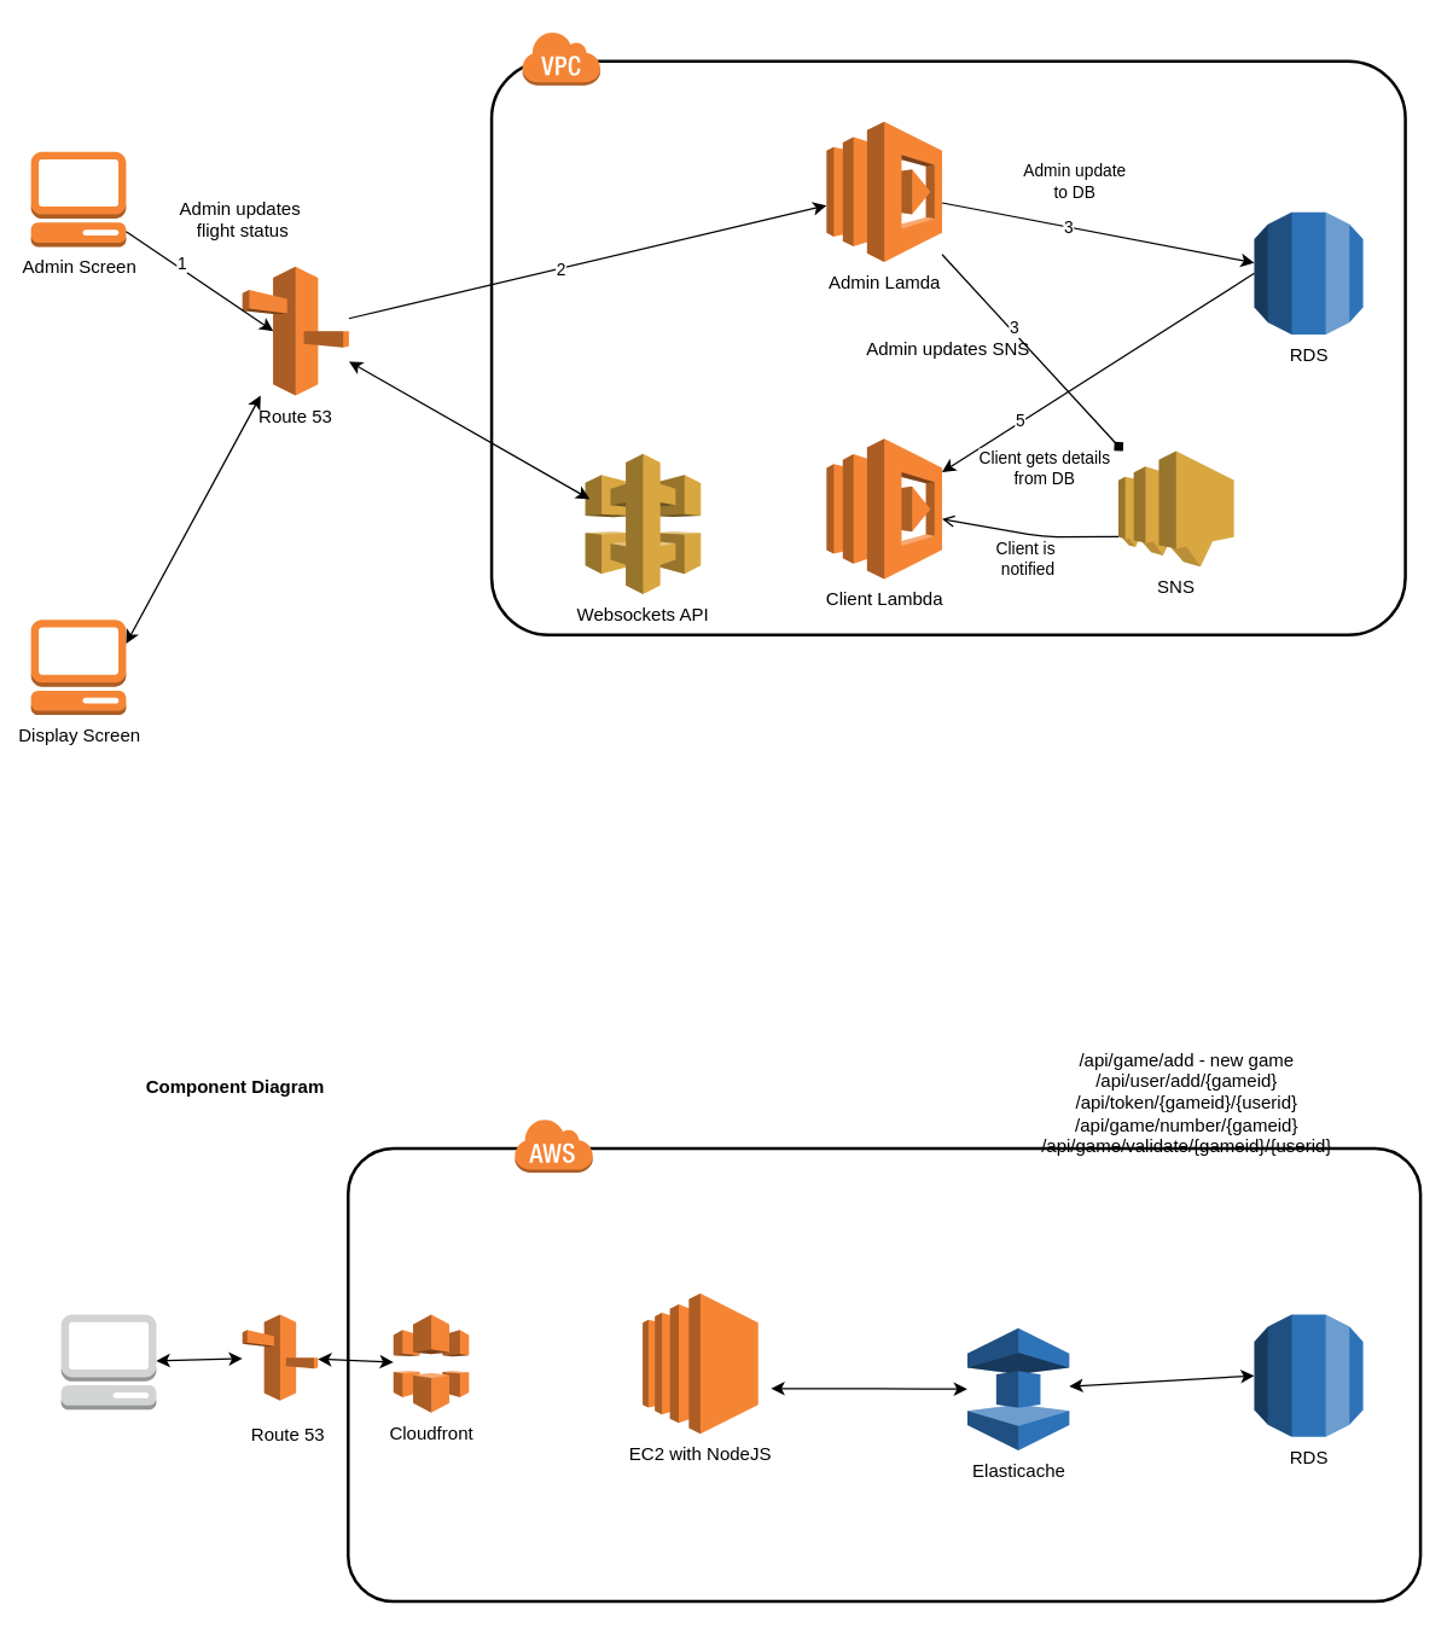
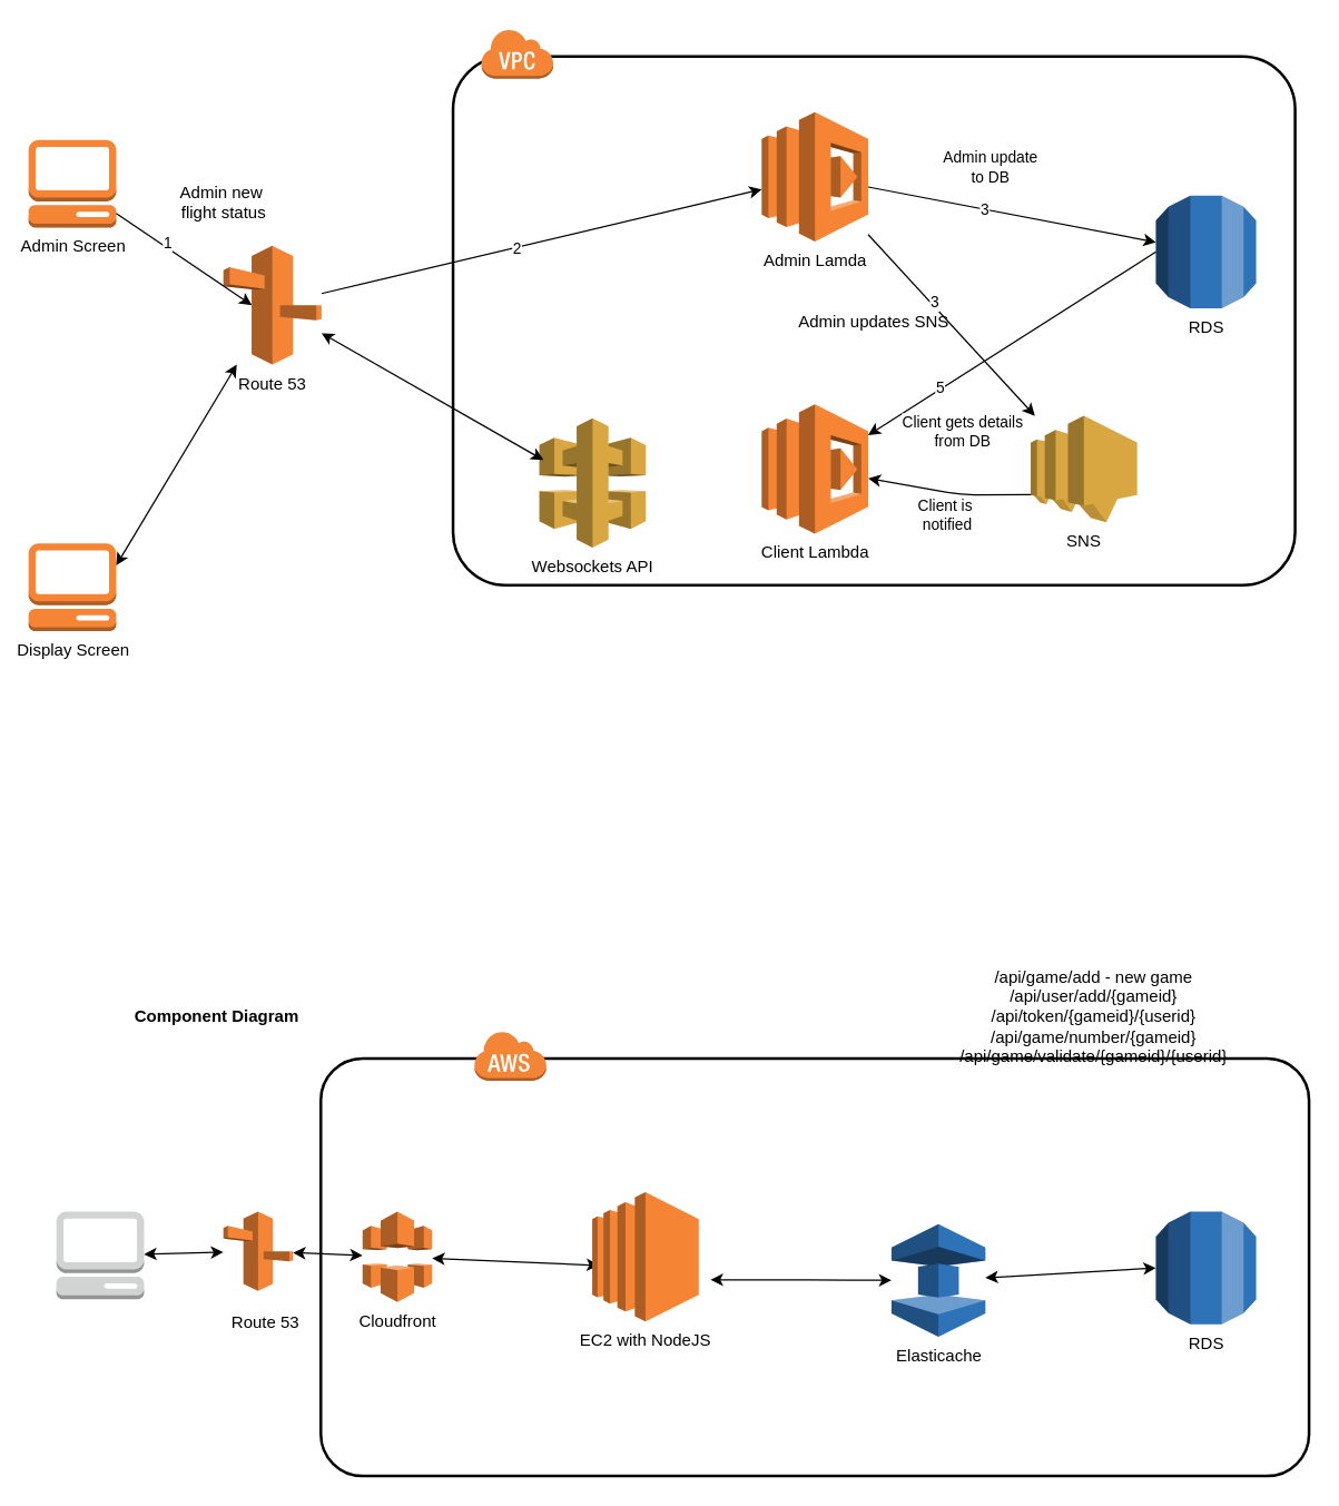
  <mxCell id="0" />
  <mxCell id="1" parent="0" />
  <mxCell id="2" value="" style="rounded=1;arcSize=10;dashed=0;fillColor=none;gradientColor=none;strokeWidth=2;" vertex="1" parent="1"><mxGeometry x="230" y="760" width="710" height="300" as="geometry" /></mxCell>
- <mxCell id="3" value="&lt;b&gt;Component Diagram&lt;/b&gt;" style="text;html=1;align=center;verticalAlign=middle;resizable=0;points=[];autosize=1;strokeColor=none;" vertex="1" parent="1"><mxGeometry x="90" y="710" width="130" height="20" as="geometry" /></mxCell>
+ <mxCell id="3" value="&lt;b&gt;Component Diagram&lt;/b&gt;" style="text;html=1;align=center;verticalAlign=middle;resizable=0;points=[];autosize=1;strokeColor=none;" vertex="1" parent="1"><mxGeometry x="90" y="720" width="130" height="20" as="geometry" /></mxCell>
  <mxCell id="4" value="" style="outlineConnect=0;dashed=0;verticalLabelPosition=bottom;verticalAlign=top;align=center;html=1;shape=mxgraph.aws3.management_console;fillColor=#D2D3D3;gradientColor=none;" vertex="1" parent="1"><mxGeometry x="40" y="870" width="63" height="63" as="geometry" /></mxCell>
  <mxCell id="5" value="Cloudfront" style="outlineConnect=0;dashed=0;verticalLabelPosition=bottom;verticalAlign=top;align=center;html=1;shape=mxgraph.aws3.cloudfront;fillColor=#F58536;gradientColor=none;" vertex="1" parent="1"><mxGeometry x="260" y="870" width="50" height="65" as="geometry" /></mxCell>
  <mxCell id="6" value="" style="outlineConnect=0;dashed=0;verticalLabelPosition=bottom;verticalAlign=top;align=center;html=1;shape=mxgraph.aws3.route_53;fillColor=#F58536;gradientColor=none;" vertex="1" parent="1"><mxGeometry x="160" y="870" width="50" height="57" as="geometry" /></mxCell>
  <mxCell id="7" value="Elasticache" style="outlineConnect=0;dashed=0;verticalLabelPosition=bottom;verticalAlign=top;align=center;html=1;shape=mxgraph.aws3.elasticache;fillColor=#2E73B8;gradientColor=none;" vertex="1" parent="1"><mxGeometry x="640" y="879" width="67.5" height="81" as="geometry" /></mxCell>
  <mxCell id="8" value="Route 53" style="text;html=1;align=center;verticalAlign=middle;resizable=0;points=[];autosize=1;strokeColor=none;" vertex="1" parent="1"><mxGeometry x="160" y="940" width="60" height="20" as="geometry" /></mxCell>
  <mxCell id="9" value="" style="endArrow=classic;startArrow=classic;html=1;" edge="1" parent="1" source="4" target="6"><mxGeometry width="50" height="50" relative="1" as="geometry"><mxPoint x="100" y="940" as="sourcePoint" /><mxPoint x="150" y="890" as="targetPoint" /></mxGeometry></mxCell>
  <mxCell id="10" value="" style="endArrow=classic;startArrow=classic;html=1;" edge="1" parent="1" source="6" target="5"><mxGeometry width="50" height="50" relative="1" as="geometry"><mxPoint x="205" y="975" as="sourcePoint" /><mxPoint x="255" y="925" as="targetPoint" /></mxGeometry></mxCell>
+ <mxCell id="11" value="" style="endArrow=classic;startArrow=classic;html=1;entryX=0.065;entryY=0.566;entryDx=0;entryDy=0;entryPerimeter=0;" edge="1" parent="1" source="5" target="15"><mxGeometry width="50" height="50" relative="1" as="geometry"><mxPoint x="220" y="1030" as="sourcePoint" /><mxPoint x="360" y="921" as="targetPoint" /></mxGeometry></mxCell>
  <mxCell id="12" value="" style="endArrow=classic;startArrow=classic;html=1;entryX=0;entryY=0.5;entryDx=0;entryDy=0;entryPerimeter=0;" edge="1" parent="1" source="7" target="14"><mxGeometry width="50" height="50" relative="1" as="geometry"><mxPoint x="707.5" y="990" as="sourcePoint" /><mxPoint x="820" y="886.5" as="targetPoint" /></mxGeometry></mxCell>
  <mxCell id="13" value="/api/game/add - new game&lt;br&gt;/api/user/add/{gameid}&lt;br&gt;/api/token/{gameid}/{userid}&lt;br&gt;/api/game/number/{gameid}&lt;br&gt;/api/game/validate/{gameid}/{userid}" style="text;html=1;align=center;verticalAlign=middle;resizable=0;points=[];autosize=1;strokeColor=none;" vertex="1" parent="1"><mxGeometry x="680" y="690" width="210" height="80" as="geometry" /></mxCell>
  <mxCell id="14" value="RDS" style="outlineConnect=0;dashed=0;verticalLabelPosition=bottom;verticalAlign=top;align=center;html=1;shape=mxgraph.aws3.rds;fillColor=#2E73B8;gradientColor=none;" vertex="1" parent="1"><mxGeometry x="830" y="870" width="72" height="81" as="geometry" /></mxCell>
  <mxCell id="15" value="EC2 with NodeJS" style="outlineConnect=0;dashed=0;verticalLabelPosition=bottom;verticalAlign=top;align=center;html=1;shape=mxgraph.aws3.ec2;fillColor=#F58534;gradientColor=none;" vertex="1" parent="1"><mxGeometry x="425" y="856" width="76.5" height="93" as="geometry" /></mxCell>
  <mxCell id="16" value="" style="endArrow=classic;startArrow=classic;html=1;" edge="1" parent="1" target="7"><mxGeometry width="50" height="50" relative="1" as="geometry"><mxPoint x="510" y="919" as="sourcePoint" /><mxPoint x="439.973" y="918.638" as="targetPoint" /><Array as="points"><mxPoint x="570" y="919" /></Array></mxGeometry></mxCell>
  <mxCell id="17" value="" style="dashed=0;html=1;shape=mxgraph.aws3.cloud;fillColor=#F58536;gradientColor=none;dashed=0;" vertex="1" parent="1"><mxGeometry x="340" y="740" width="52" height="36" as="geometry" /></mxCell>
  <mxCell id="18" value="Admin Screen" style="outlineConnect=0;dashed=0;verticalLabelPosition=bottom;verticalAlign=top;align=center;html=1;shape=mxgraph.aws3.management_console;fillColor=#F58534;gradientColor=none;" vertex="1" parent="1"><mxGeometry x="20" y="100" width="63" height="63" as="geometry" /></mxCell>
  <mxCell id="19" value="Route 53" style="outlineConnect=0;dashed=0;verticalLabelPosition=bottom;verticalAlign=top;align=center;html=1;shape=mxgraph.aws3.route_53;fillColor=#F58536;gradientColor=none;" vertex="1" parent="1"><mxGeometry x="160" y="176" width="70.5" height="85.5" as="geometry" /></mxCell>
  <mxCell id="20" value="Admin updates SNS" style="rounded=1;arcSize=10;dashed=0;fillColor=none;gradientColor=none;strokeWidth=2;" vertex="1" parent="1"><mxGeometry x="325" y="40" width="605" height="380" as="geometry" /></mxCell>
  <mxCell id="21" value="" style="dashed=0;html=1;shape=mxgraph.aws3.virtual_private_cloud;fillColor=#F58536;gradientColor=none;dashed=0;" vertex="1" parent="1"><mxGeometry x="345" y="20" width="52" height="36" as="geometry" /></mxCell>
  <mxCell id="22" value="Admin Lamda" style="outlineConnect=0;dashed=0;verticalLabelPosition=bottom;verticalAlign=top;align=center;html=1;shape=mxgraph.aws3.lambda;fillColor=#F58534;gradientColor=none;" vertex="1" parent="1"><mxGeometry x="546.75" y="80" width="76.5" height="93" as="geometry" /></mxCell>
- <mxCell id="23" value="Display Screen" style="outlineConnect=0;dashed=0;verticalLabelPosition=bottom;verticalAlign=top;align=center;html=1;shape=mxgraph.aws3.management_console;fillColor=#F58534;gradientColor=none;" vertex="1" parent="1"><mxGeometry x="20" y="410" width="63" height="63" as="geometry" /></mxCell>
+ <mxCell id="23" value="Display Screen" style="outlineConnect=0;dashed=0;verticalLabelPosition=bottom;verticalAlign=top;align=center;html=1;shape=mxgraph.aws3.management_console;fillColor=#F58534;gradientColor=none;" vertex="1" parent="1"><mxGeometry x="20" y="390" width="63" height="63" as="geometry" /></mxCell>
  <mxCell id="24" value="Client Lambda" style="outlineConnect=0;dashed=0;verticalLabelPosition=bottom;verticalAlign=top;align=center;html=1;shape=mxgraph.aws3.lambda;fillColor=#F58534;gradientColor=none;" vertex="1" parent="1"><mxGeometry x="546.75" y="290" width="76.5" height="93" as="geometry" /></mxCell>
  <mxCell id="25" value="RDS" style="outlineConnect=0;dashed=0;verticalLabelPosition=bottom;verticalAlign=top;align=center;html=1;shape=mxgraph.aws3.rds;fillColor=#2E73B8;gradientColor=none;" vertex="1" parent="1"><mxGeometry x="830" y="140" width="72" height="81" as="geometry" /></mxCell>
  <mxCell id="26" value="" style="endArrow=classic;html=1;entryX=0.29;entryY=0.5;entryDx=0;entryDy=0;entryPerimeter=0;" edge="1" parent="1" source="18" target="19"><mxGeometry width="50" height="50" relative="1" as="geometry"><mxPoint x="60" y="320" as="sourcePoint" /><mxPoint x="110" y="270" as="targetPoint" /></mxGeometry></mxCell>
  <mxCell id="27" value="1" style="edgeLabel;html=1;align=center;verticalAlign=middle;resizable=0;points=[];" vertex="1" connectable="0" parent="26"><mxGeometry x="-0.288" y="3" relative="1" as="geometry"><mxPoint as="offset" /></mxGeometry></mxCell>
  <mxCell id="28" value="" style="endArrow=classic;html=1;" edge="1" parent="1" source="19" target="22"><mxGeometry width="50" height="50" relative="1" as="geometry"><mxPoint x="480" y="270" as="sourcePoint" /><mxPoint x="530" y="220" as="targetPoint" /></mxGeometry></mxCell>
  <mxCell id="29" value="2" style="edgeLabel;html=1;align=center;verticalAlign=middle;resizable=0;points=[];" vertex="1" connectable="0" parent="28"><mxGeometry x="-0.123" relative="1" as="geometry"><mxPoint x="1" as="offset" /></mxGeometry></mxCell>
  <mxCell id="30" value="" style="endArrow=classic;html=1;" edge="1" parent="1" source="22" target="25"><mxGeometry width="50" height="50" relative="1" as="geometry"><mxPoint x="480" y="270" as="sourcePoint" /><mxPoint x="530" y="220" as="targetPoint" /></mxGeometry></mxCell>
  <mxCell id="31" value="3" style="edgeLabel;html=1;align=center;verticalAlign=middle;resizable=0;points=[];" vertex="1" connectable="0" parent="30"><mxGeometry x="-0.188" relative="1" as="geometry"><mxPoint as="offset" /></mxGeometry></mxCell>
  <mxCell id="32" value="Admin update&lt;br&gt;to DB" style="edgeLabel;html=1;align=center;verticalAlign=middle;resizable=0;points=[];" vertex="1" connectable="0" parent="30"><mxGeometry x="-0.402" y="1" relative="1" as="geometry"><mxPoint x="25" y="-25" as="offset" /></mxGeometry></mxCell>
  <mxCell id="33" value="SNS" style="outlineConnect=0;dashed=0;verticalLabelPosition=bottom;verticalAlign=top;align=center;html=1;shape=mxgraph.aws3.sns;fillColor=#D9A741;gradientColor=none;" vertex="1" parent="1"><mxGeometry x="740" y="298.25" width="76.5" height="76.5" as="geometry" /></mxCell>
- <mxCell id="34" value="" style="endArrow=diamond;html=1;" edge="1" parent="1" source="22" target="33"><mxGeometry width="50" height="50" relative="1" as="geometry"><mxPoint x="656.5" y="158.269" as="sourcePoint" /><mxPoint x="730" y="262" as="targetPoint" /></mxGeometry></mxCell>
+ <mxCell id="34" value="" style="endArrow=classic;html=1;" edge="1" parent="1" source="22" target="33"><mxGeometry width="50" height="50" relative="1" as="geometry"><mxPoint x="656.5" y="158.269" as="sourcePoint" /><mxPoint x="730" y="262" as="targetPoint" /></mxGeometry></mxCell>
  <mxCell id="35" value="3" style="edgeLabel;html=1;align=center;verticalAlign=middle;resizable=0;points=[];" vertex="1" connectable="0" parent="34"><mxGeometry x="-0.226" y="2" relative="1" as="geometry"><mxPoint as="offset" /></mxGeometry></mxCell>
- <mxCell id="36" value="Client is&amp;nbsp;&lt;br&gt;notified" style="endArrow=open;html=1;exitX=0;exitY=0.74;exitDx=0;exitDy=0;exitPerimeter=0;" edge="1" parent="1" source="33" target="24"><mxGeometry x="-0.028" y="17" width="50" height="50" relative="1" as="geometry"><mxPoint x="656.5" y="188.129" as="sourcePoint" /><mxPoint x="733.105" y="271.5" as="targetPoint" /><Array as="points"><mxPoint x="690" y="355" /></Array><mxPoint y="-1" as="offset" /></mxGeometry></mxCell>
+ <mxCell id="36" value="Client is&amp;nbsp;&lt;br&gt;notified" style="endArrow=classic;html=1;exitX=0;exitY=0.74;exitDx=0;exitDy=0;exitPerimeter=0;" edge="1" parent="1" source="33" target="24"><mxGeometry x="-0.028" y="17" width="50" height="50" relative="1" as="geometry"><mxPoint x="656.5" y="188.129" as="sourcePoint" /><mxPoint x="733.105" y="271.5" as="targetPoint" /><Array as="points"><mxPoint x="690" y="355" /></Array><mxPoint y="-1" as="offset" /></mxGeometry></mxCell>
  <mxCell id="37" value="" style="endArrow=classic;html=1;exitX=0;exitY=0.5;exitDx=0;exitDy=0;exitPerimeter=0;" edge="1" parent="1" source="25" target="24"><mxGeometry width="50" height="50" relative="1" as="geometry"><mxPoint x="766.75" y="333.83" as="sourcePoint" /><mxPoint x="650" y="320.001" as="targetPoint" /></mxGeometry></mxCell>
  <mxCell id="38" value="5" style="edgeLabel;html=1;align=center;verticalAlign=middle;resizable=0;points=[];" vertex="1" connectable="0" parent="37"><mxGeometry x="0.495" y="-2" relative="1" as="geometry"><mxPoint as="offset" /></mxGeometry></mxCell>
  <mxCell id="39" value="Client gets details&lt;br&gt;from DB" style="edgeLabel;html=1;align=center;verticalAlign=middle;resizable=0;points=[];" vertex="1" connectable="0" parent="37"><mxGeometry x="-0.064" y="4" relative="1" as="geometry"><mxPoint x="-45" y="64" as="offset" /></mxGeometry></mxCell>
  <mxCell id="40" value="Websockets API" style="outlineConnect=0;dashed=0;verticalLabelPosition=bottom;verticalAlign=top;align=center;html=1;shape=mxgraph.aws3.api_gateway;fillColor=#D9A741;gradientColor=none;" vertex="1" parent="1"><mxGeometry x="387" y="300" width="76.5" height="93" as="geometry" /></mxCell>
  <mxCell id="41" value="" style="endArrow=classic;startArrow=classic;html=1;exitX=1;exitY=0.25;exitDx=0;exitDy=0;exitPerimeter=0;" edge="1" parent="1" source="23" target="19"><mxGeometry width="50" height="50" relative="1" as="geometry"><mxPoint x="480" y="270" as="sourcePoint" /><mxPoint x="530" y="220" as="targetPoint" /></mxGeometry></mxCell>
  <mxCell id="42" value="" style="endArrow=classic;startArrow=classic;html=1;entryX=0.039;entryY=0.323;entryDx=0;entryDy=0;entryPerimeter=0;" edge="1" parent="1" source="19" target="40"><mxGeometry width="50" height="50" relative="1" as="geometry"><mxPoint x="133.41" y="442.5" as="sourcePoint" /><mxPoint x="219.999" y="298.25" as="targetPoint" /></mxGeometry></mxCell>
- <mxCell id="43" value="Admin updates&amp;nbsp;&lt;br&gt;flight status" style="text;html=1;align=center;verticalAlign=middle;resizable=0;points=[];autosize=1;strokeColor=none;" vertex="1" parent="1"><mxGeometry x="110" y="130" width="100" height="30" as="geometry" /></mxCell>
+ <mxCell id="43" value="Admin new&amp;nbsp;&lt;br&gt;flight status" style="text;html=1;align=center;verticalAlign=middle;resizable=0;points=[];autosize=1;strokeColor=none;" vertex="1" parent="1"><mxGeometry x="110" y="130" width="100" height="30" as="geometry" /></mxCell>
